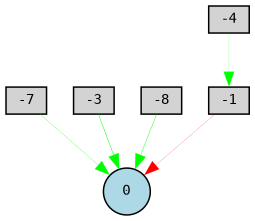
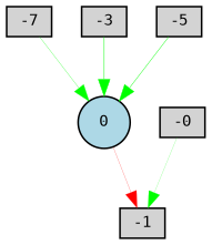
  digraph {
    fontname="DejaVu Sans Mono"
    node [fillcolor=lightgray fontname="DejaVu Sans Mono" fontsize=9 shape=box style=filled]
    edge [color=green fontname="DejaVu Sans Mono" style=solid]
    -1 [height=0.2 width=0.2]
    0 [fillcolor=lightblue height=0.2 shape=circle width=0.2]
    n3 [height=0.2 label=-7 width=0.2]
    -3 [height=0.2 width=0.2]
-   -4 [height=0.2 width=0.2]
-   -5 [height=0.2 width=0.2 label=-8]
-   -1 -> 0 [color=red penwidth=0.11525722927802212]
+   -4 [height=0.2 width=0.2 label=-0]
+   -5 [height=0.2 width=0.2]
+   0 -> -1 [color=red penwidth=0.11525722927802212]
    n3 -> 0 [penwidth=0.16225993234760788]
    -3 -> 0 [penwidth=0.30672502281693925]
    -4 -> -1 [penwidth=0.10234302463449649]
    -5 -> 0 [penwidth=0.2702322849554881]
  }
